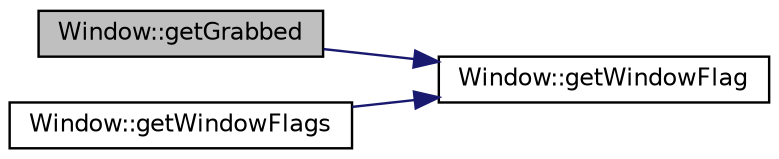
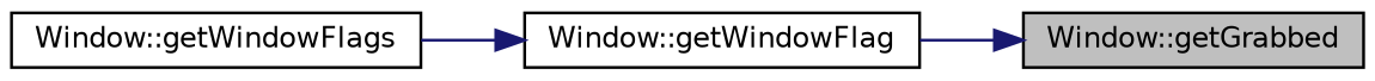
  digraph {
    rankdir=LR
    node [color=black fillcolor=white fontname=Helvetica fontsize=10 shape=record style=filled]
    edge [color=midnightblue fontname=Helvetica fontsize=10 labelfontname=Helvetica labelfontsize=10 style=solid]
    n1 [fillcolor=grey75 fontcolor=black height=0.2 label="Window::getGrabbed" width=0.4]
    n2 [height=0.2 label="Window::getWindowFlag" width=0.4]
    n3 [height=0.2 label="Window::getWindowFlags" width=0.4]
-   n1 -> n2
+   n2 -> n1
    n3 -> n2
  }
